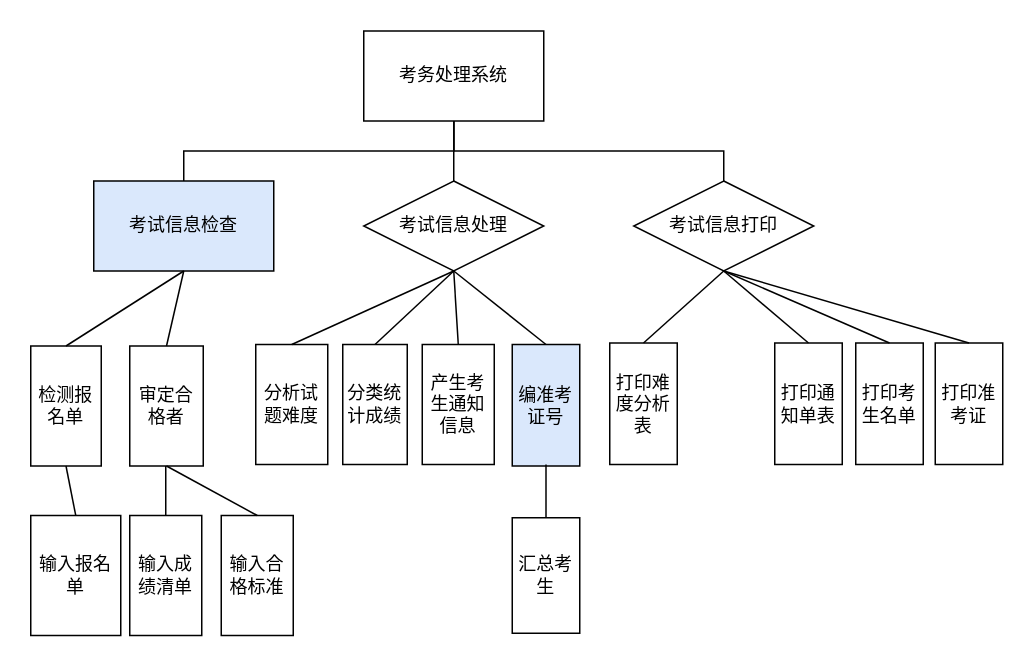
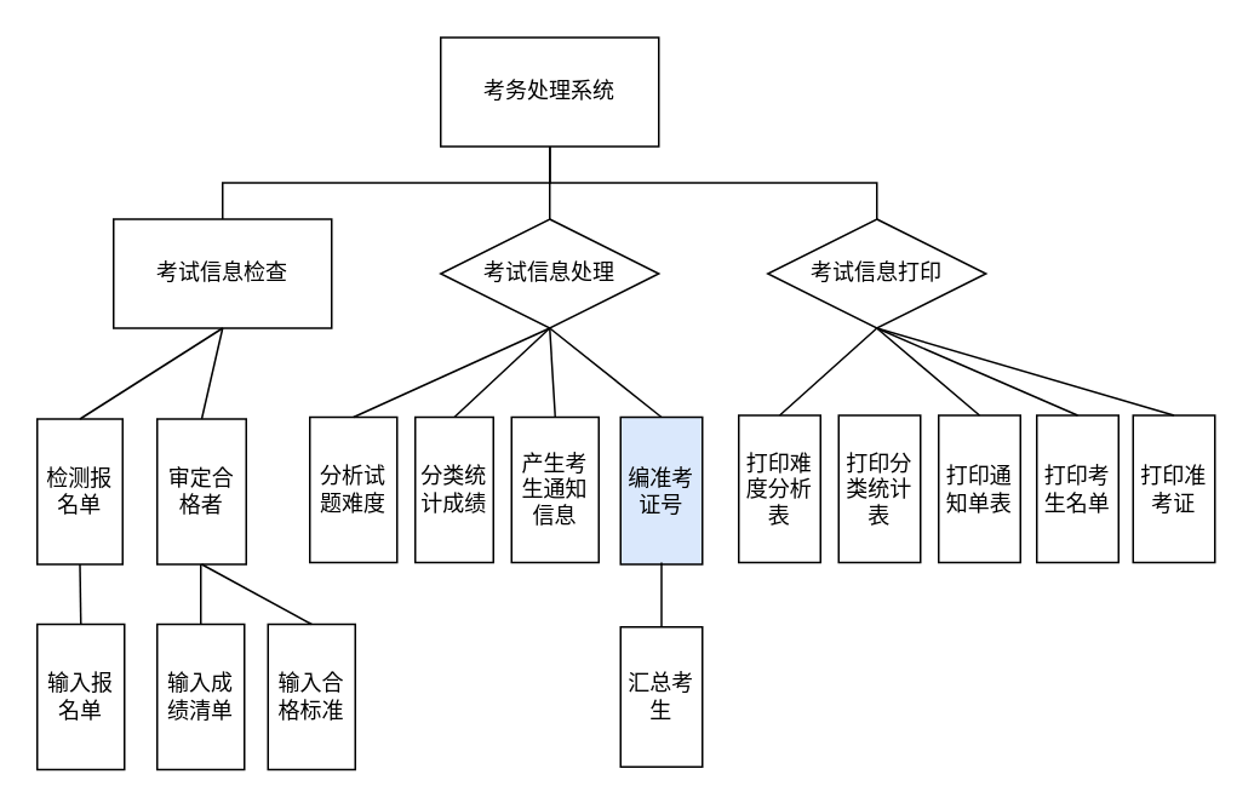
  <mxCell id="0" />
  <mxCell id="1" parent="0" />
  <mxCell id="2" value="考务处理系统" style="rounded=0;whiteSpace=wrap;html=1;" parent="1" vertex="1"><mxGeometry x="242" y="20" width="120" height="60" as="geometry" /></mxCell>
- <mxCell id="3" value="考试信息检查" style="rounded=0;whiteSpace=wrap;html=1;fillColor=#dae8fc;" parent="1" vertex="1"><mxGeometry x="62" y="120" width="120" height="60" as="geometry" /></mxCell>
+ <mxCell id="3" value="考试信息检查" style="rounded=0;whiteSpace=wrap;html=1;" parent="1" vertex="1"><mxGeometry x="62" y="120" width="120" height="60" as="geometry" /></mxCell>
  <mxCell id="4" value="考试信息处理" style="rhombus;whiteSpace=wrap;html=1;" parent="1" vertex="1"><mxGeometry x="242" y="120" width="120" height="60" as="geometry" /></mxCell>
  <mxCell id="5" value="考试信息打印" style="rhombus;whiteSpace=wrap;html=1;" parent="1" vertex="1"><mxGeometry x="422" y="120" width="120" height="60" as="geometry" /></mxCell>
  <mxCell id="6" value="检测报名单" style="rounded=0;whiteSpace=wrap;html=1;" parent="1" vertex="1"><mxGeometry x="20" y="230" width="47" height="80" as="geometry" /></mxCell>
  <mxCell id="7" value="审定合格者" style="rounded=0;whiteSpace=wrap;html=1;" parent="1" vertex="1"><mxGeometry x="86" y="230" width="49" height="80" as="geometry" /></mxCell>
  <mxCell id="8" value="" style="endArrow=none;html=1;rounded=0;exitX=0.5;exitY=0;exitDx=0;exitDy=0;entryX=0.5;entryY=1;entryDx=0;entryDy=0;" parent="1" source="3" target="2" edge="1"><mxGeometry width="50" height="50" relative="1" as="geometry"><mxPoint x="122" y="90" as="sourcePoint" /><mxPoint x="172" y="40" as="targetPoint" /><Array as="points"><mxPoint x="122" y="100" /><mxPoint x="212" y="100" /><mxPoint x="302" y="100" /></Array></mxGeometry></mxCell>
  <mxCell id="9" value="" style="endArrow=none;html=1;rounded=0;" parent="1" source="4" edge="1"><mxGeometry width="50" height="50" relative="1" as="geometry"><mxPoint x="252" y="130" as="sourcePoint" /><mxPoint x="302" y="80" as="targetPoint" /></mxGeometry></mxCell>
  <mxCell id="10" value="" style="endArrow=none;html=1;rounded=0;exitX=0.5;exitY=0;exitDx=0;exitDy=0;entryX=0.5;entryY=1;entryDx=0;entryDy=0;" parent="1" source="5" target="2" edge="1"><mxGeometry width="50" height="50" relative="1" as="geometry"><mxPoint x="462" y="120" as="sourcePoint" /><mxPoint x="512" y="70" as="targetPoint" /><Array as="points"><mxPoint x="482" y="100" /><mxPoint x="392" y="100" /><mxPoint x="302" y="100" /></Array></mxGeometry></mxCell>
  <mxCell id="11" value="" style="endArrow=none;html=1;rounded=0;exitX=0.5;exitY=0;exitDx=0;exitDy=0;" parent="1" source="6" edge="1"><mxGeometry width="50" height="50" relative="1" as="geometry"><mxPoint x="72" y="230" as="sourcePoint" /><mxPoint x="122" y="180" as="targetPoint" /></mxGeometry></mxCell>
  <mxCell id="12" value="" style="endArrow=none;html=1;rounded=0;exitX=0.5;exitY=0;exitDx=0;exitDy=0;" parent="1" source="7" edge="1"><mxGeometry width="50" height="50" relative="1" as="geometry"><mxPoint x="132" y="240" as="sourcePoint" /><mxPoint x="122" y="180" as="targetPoint" /></mxGeometry></mxCell>
  <mxCell id="13" value="分析试题难度" style="rounded=0;whiteSpace=wrap;html=1;" parent="1" vertex="1"><mxGeometry x="170" y="229" width="48" height="80" as="geometry" /></mxCell>
  <mxCell id="14" value="分类统计成绩" style="rounded=0;whiteSpace=wrap;html=1;" parent="1" vertex="1"><mxGeometry x="228" y="229" width="43" height="80" as="geometry" /></mxCell>
  <mxCell id="15" value="产生考生通知信息" style="rounded=0;whiteSpace=wrap;html=1;" parent="1" vertex="1"><mxGeometry x="281" y="229" width="48" height="80" as="geometry" /></mxCell>
  <mxCell id="16" value="编准考证号" style="rounded=0;whiteSpace=wrap;html=1;fillColor=#dae8fc;" parent="1" vertex="1"><mxGeometry x="341" y="229" width="45" height="81" as="geometry" /></mxCell>
  <mxCell id="17" value="打印难度分析表" style="rounded=0;whiteSpace=wrap;html=1;" parent="1" vertex="1"><mxGeometry x="406" y="228" width="45" height="81" as="geometry" /></mxCell>
  <mxCell id="18" value="" style="endArrow=none;html=1;rounded=0;entryX=0.5;entryY=1;entryDx=0;entryDy=0;exitX=0.5;exitY=0;exitDx=0;exitDy=0;" parent="1" source="13" target="4" edge="1"><mxGeometry width="50" height="50" relative="1" as="geometry"><mxPoint x="252" y="240" as="sourcePoint" /><mxPoint x="302" y="190" as="targetPoint" /></mxGeometry></mxCell>
  <mxCell id="19" value="" style="endArrow=none;html=1;rounded=0;entryX=0.5;entryY=1;entryDx=0;entryDy=0;exitX=0.5;exitY=0;exitDx=0;exitDy=0;" parent="1" source="14" target="4" edge="1"><mxGeometry width="50" height="50" relative="1" as="geometry"><mxPoint x="282" y="230" as="sourcePoint" /><mxPoint x="282" y="350" as="targetPoint" /></mxGeometry></mxCell>
  <mxCell id="20" value="" style="endArrow=none;html=1;rounded=0;entryX=0.5;entryY=1;entryDx=0;entryDy=0;exitX=0.5;exitY=0;exitDx=0;exitDy=0;" parent="1" source="15" target="4" edge="1"><mxGeometry width="50" height="50" relative="1" as="geometry"><mxPoint x="292" y="390" as="sourcePoint" /><mxPoint x="342" y="340" as="targetPoint" /></mxGeometry></mxCell>
  <mxCell id="21" value="" style="endArrow=none;html=1;rounded=0;entryX=0.5;entryY=1;entryDx=0;entryDy=0;exitX=0.5;exitY=0;exitDx=0;exitDy=0;" parent="1" source="16" target="4" edge="1"><mxGeometry width="50" height="50" relative="1" as="geometry"><mxPoint x="302" y="430" as="sourcePoint" /><mxPoint x="352" y="380" as="targetPoint" /></mxGeometry></mxCell>
+ <mxCell id="22" value="打印分类统计表" style="rounded=0;whiteSpace=wrap;html=1;" parent="1" vertex="1"><mxGeometry x="461" y="228" width="45" height="81" as="geometry" /></mxCell>
  <mxCell id="23" value="汇总考生" style="rounded=0;whiteSpace=wrap;html=1;" parent="1" vertex="1"><mxGeometry x="341" y="344.5" width="45" height="77" as="geometry" /></mxCell>
  <mxCell id="24" value="打印考生名单" style="rounded=0;whiteSpace=wrap;html=1;" parent="1" vertex="1"><mxGeometry x="570" y="228" width="45" height="81" as="geometry" /></mxCell>
  <mxCell id="25" value="打印通知单表" style="rounded=0;whiteSpace=wrap;html=1;" parent="1" vertex="1"><mxGeometry x="516" y="228" width="45" height="81" as="geometry" /></mxCell>
  <mxCell id="26" value="" style="endArrow=none;html=1;fontFamily=Helvetica;fontSize=11;fontColor=default;align=center;strokeColor=default;exitX=0.5;exitY=0;exitDx=0;exitDy=0;entryX=0.5;entryY=1;entryDx=0;entryDy=0;" parent="1" source="25" target="5" edge="1"><mxGeometry width="50" height="50" relative="1" as="geometry"><mxPoint x="462" y="250" as="sourcePoint" /><mxPoint x="512" y="200" as="targetPoint" /></mxGeometry></mxCell>
  <mxCell id="27" value="" style="endArrow=none;html=1;rounded=0;entryX=0.5;entryY=1;entryDx=0;entryDy=0;exitX=0.5;exitY=0;exitDx=0;exitDy=0;" parent="1" source="17" target="5" edge="1"><mxGeometry width="50" height="50" relative="1" as="geometry"><mxPoint x="462" y="410" as="sourcePoint" /><mxPoint x="512" y="360" as="targetPoint" /></mxGeometry></mxCell>
  <mxCell id="28" value="" style="endArrow=none;html=1;rounded=0;entryX=0.5;entryY=1;entryDx=0;entryDy=0;exitX=0.5;exitY=0;exitDx=0;exitDy=0;" parent="1" source="24" target="5" edge="1"><mxGeometry width="50" height="50" relative="1" as="geometry"><mxPoint x="642" y="190" as="sourcePoint" /><mxPoint x="692" y="140" as="targetPoint" /></mxGeometry></mxCell>
  <mxCell id="29" value="" style="endArrow=none;html=1;rounded=0;entryX=0.5;entryY=1;entryDx=0;entryDy=0;exitX=0.5;exitY=0;exitDx=0;exitDy=0;" parent="1" source="23" edge="1"><mxGeometry width="50" height="50" relative="1" as="geometry"><mxPoint x="237" y="400" as="sourcePoint" /><mxPoint x="363.5" y="309" as="targetPoint" /></mxGeometry></mxCell>
  <mxCell id="30" value="打印准考证" style="rounded=0;whiteSpace=wrap;html=1;" parent="1" vertex="1"><mxGeometry x="623" y="228" width="45" height="81" as="geometry" /></mxCell>
  <mxCell id="31" value="" style="endArrow=none;html=1;rounded=0;entryX=0.5;entryY=1;entryDx=0;entryDy=0;exitX=0.5;exitY=0;exitDx=0;exitDy=0;" parent="1" source="30" target="5" edge="1"><mxGeometry width="50" height="50" relative="1" as="geometry"><mxPoint x="447" y="410" as="sourcePoint" /><mxPoint x="497" y="360" as="targetPoint" /></mxGeometry></mxCell>
  <mxCell id="32" value="输入成绩清单" style="rounded=0;whiteSpace=wrap;html=1;" parent="1" vertex="1"><mxGeometry x="86" y="343" width="48" height="80" as="geometry" /></mxCell>
  <mxCell id="33" value="输入合格标准" style="rounded=0;whiteSpace=wrap;html=1;" parent="1" vertex="1"><mxGeometry x="147" y="343" width="48" height="80" as="geometry" /></mxCell>
  <mxCell id="34" value="" style="endArrow=none;html=1;rounded=0;entryX=0.5;entryY=1;entryDx=0;entryDy=0;exitX=0.5;exitY=0;exitDx=0;exitDy=0;" parent="1" source="33" target="7" edge="1"><mxGeometry width="50" height="50" relative="1" as="geometry"><mxPoint x="167" y="500" as="sourcePoint" /><mxPoint x="217" y="450" as="targetPoint" /></mxGeometry></mxCell>
  <mxCell id="35" value="" style="endArrow=none;html=1;rounded=0;entryX=0.5;entryY=1;entryDx=0;entryDy=0;exitX=0.5;exitY=0;exitDx=0;exitDy=0;" parent="1" source="32" edge="1"><mxGeometry width="50" height="50" relative="1" as="geometry"><mxPoint x="110" y="335" as="sourcePoint" /><mxPoint x="110" y="310" as="targetPoint" /></mxGeometry></mxCell>
- <mxCell id="36" value="输入报名单" style="rounded=0;whiteSpace=wrap;html=1;" parent="1" vertex="1"><mxGeometry x="20" y="343" width="60" height="80" as="geometry" /></mxCell>
+ <mxCell id="36" value="输入报名单" style="rounded=0;whiteSpace=wrap;html=1;" parent="1" vertex="1"><mxGeometry x="20" y="343" width="48" height="80" as="geometry" /></mxCell>
  <mxCell id="37" value="" style="endArrow=none;html=1;rounded=0;entryX=0.5;entryY=1;entryDx=0;entryDy=0;exitX=0.5;exitY=0;exitDx=0;exitDy=0;" parent="1" source="36" target="6" edge="1"><mxGeometry width="50" height="50" relative="1" as="geometry"><mxPoint x="27" y="520" as="sourcePoint" /><mxPoint x="77" y="470" as="targetPoint" /></mxGeometry></mxCell>
